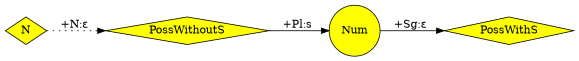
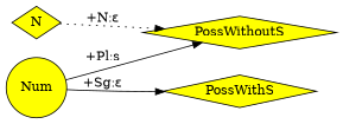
  digraph {
    rankdir=LR
    node [fillcolor=yellow shape=diamond style=filled]
    edge [style=solid]
    n1 [label=N]
    n2 [label=PossWithoutS]
    n3 [label=Num shape=circle]
    n4 [label=PossWithS]
    n1 -> n2 [label="+N:ε " style=dotted]
-   n2 -> n3 [label="+Pl:s "]
+   n3 -> n2 [label="+Pl:s "]
    n3 -> n4 [label="+Sg:ε "]
  }
